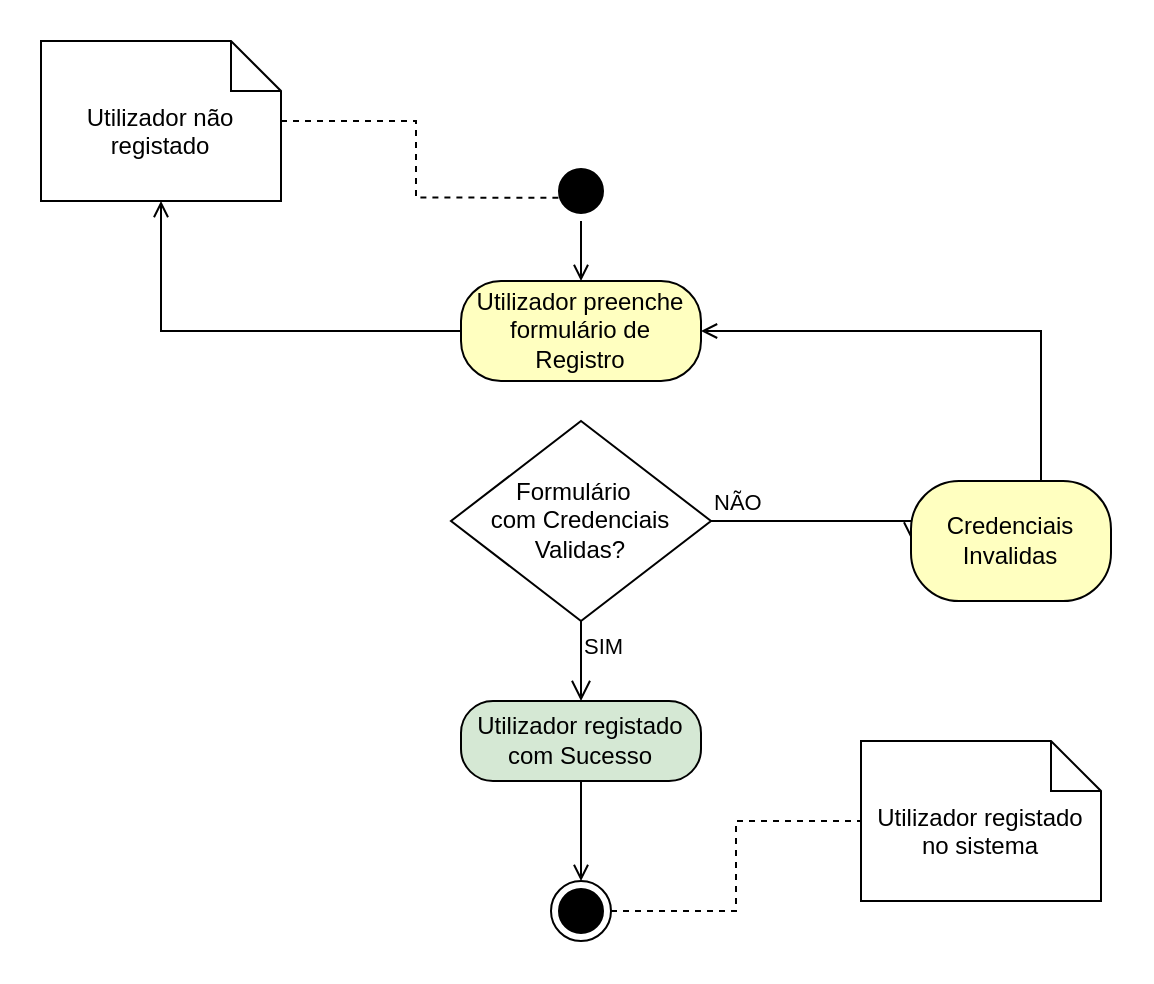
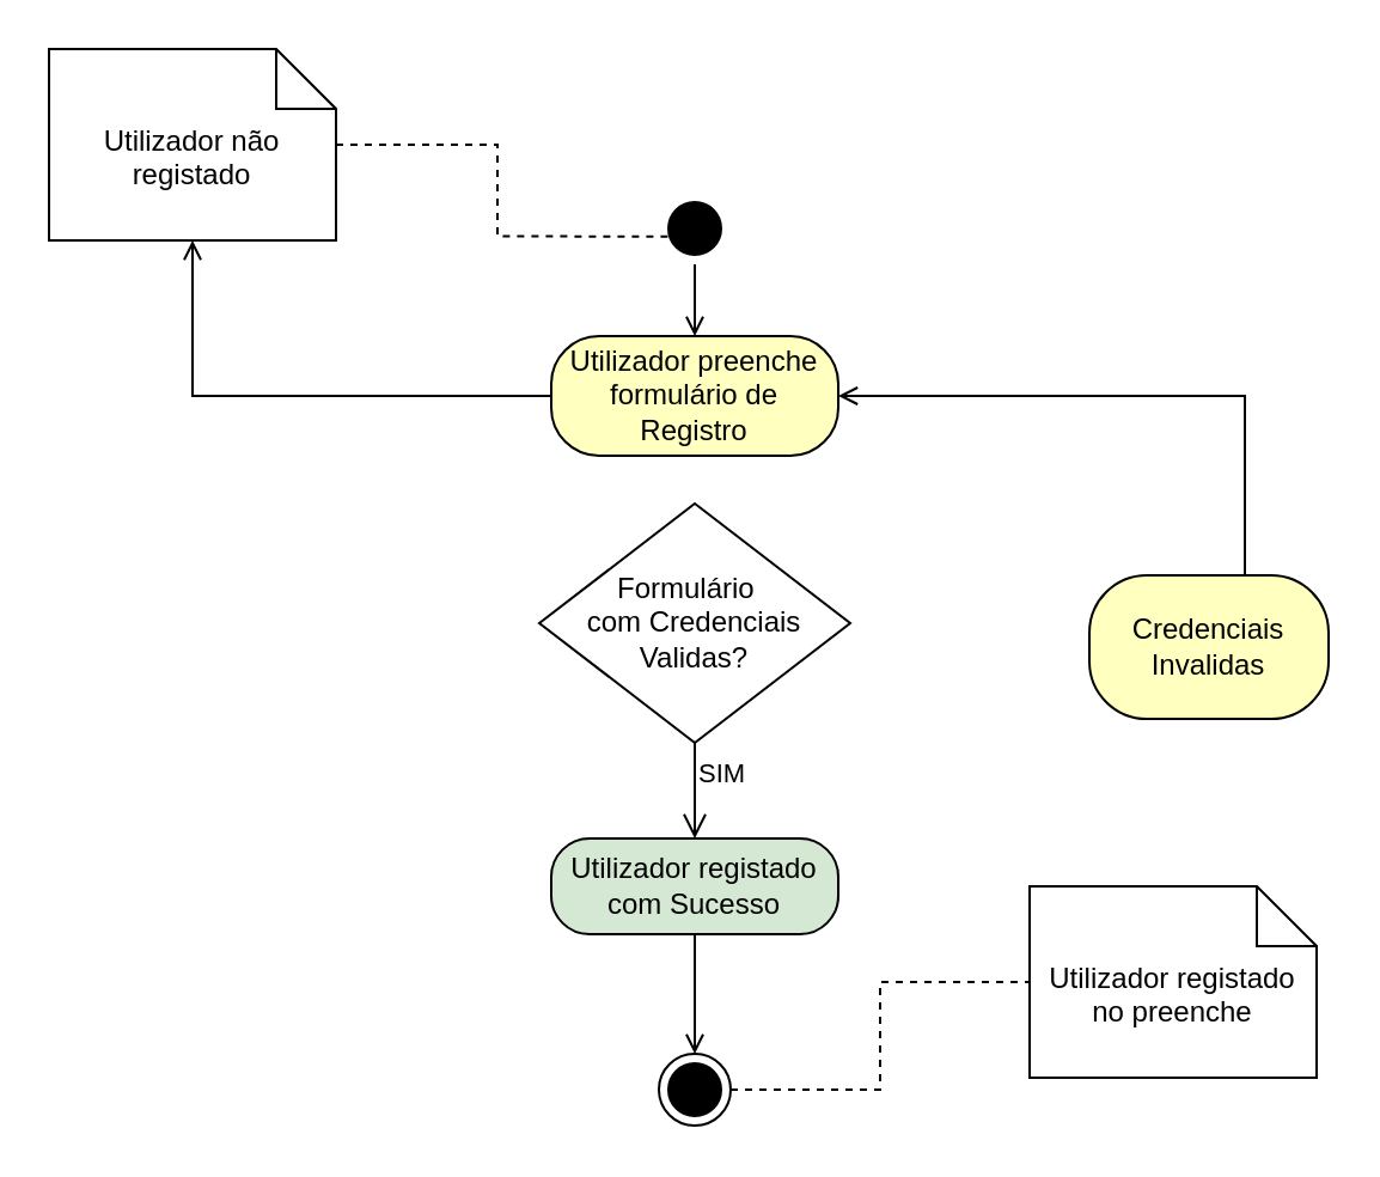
  <mxCell id="0" />
  <mxCell id="1" parent="0" />
  <mxCell id="2" value="Utilizador não registado" style="shape=note2;boundedLbl=1;whiteSpace=wrap;html=1;size=25;verticalAlign=top;align=center;" parent="1" vertex="1"><mxGeometry x="20" y="20" width="120" height="80" as="geometry" /></mxCell>
  <mxCell id="3" style="edgeStyle=orthogonalEdgeStyle;rounded=0;orthogonalLoop=1;jettySize=auto;html=1;entryX=0.206;entryY=0.611;entryDx=0;entryDy=0;entryPerimeter=0;dashed=1;endArrow=none;endFill=0;" parent="1" source="2" target="4" edge="1"><mxGeometry relative="1" as="geometry" /></mxCell>
  <mxCell id="4" value="" style="ellipse;shape=startState;fillColor=#000000;strokeColor=#000000;" parent="1" vertex="1"><mxGeometry x="275" y="80" width="30" height="30" as="geometry" /></mxCell>
  <mxCell id="5" style="edgeStyle=orthogonalEdgeStyle;rounded=0;orthogonalLoop=1;jettySize=auto;html=1;endArrow=open;endFill=0;" parent="1" source="6" target="2" edge="1"><mxGeometry relative="1" as="geometry" /></mxCell>
  <mxCell id="6" value="Utilizador preenche formulário de Registro" style="rounded=1;whiteSpace=wrap;html=1;arcSize=40;fontColor=#000000;fillColor=#ffffc0;strokeColor=#000000;" parent="1" vertex="1"><mxGeometry x="230" y="140" width="120" height="50" as="geometry" /></mxCell>
  <mxCell id="7" style="edgeStyle=orthogonalEdgeStyle;rounded=0;orthogonalLoop=1;jettySize=auto;html=1;exitX=0.5;exitY=1;exitDx=0;exitDy=0;entryX=0.5;entryY=0;entryDx=0;entryDy=0;endArrow=open;endFill=0;" parent="1" source="4" target="6" edge="1"><mxGeometry relative="1" as="geometry" /></mxCell>
  <mxCell id="8" value="Formulário&amp;nbsp;&amp;nbsp;&lt;br&gt;com Credenciais Validas?" style="rhombus;whiteSpace=wrap;html=1;fontColor=#000000;fillColor=#ffffff;strokeColor=#000000;" parent="1" vertex="1"><mxGeometry x="225" y="210" width="130" height="100" as="geometry" /></mxCell>
- <mxCell id="9" value="NÃO" style="edgeStyle=orthogonalEdgeStyle;html=1;align=left;verticalAlign=bottom;endArrow=open;endSize=8;strokeColor=#000000;rounded=0;entryX=0.01;entryY=0.512;entryDx=0;entryDy=0;entryPerimeter=0;" parent="1" source="8" target="12" edge="1"><mxGeometry x="-1" relative="1" as="geometry"><mxPoint x="440" y="250" as="targetPoint" /><Array as="points"><mxPoint x="456" y="260" /></Array></mxGeometry></mxCell>
  <mxCell id="10" value="SIM" style="edgeStyle=orthogonalEdgeStyle;html=1;align=left;verticalAlign=top;endArrow=open;endSize=8;strokeColor=#000000;rounded=0;exitX=0.5;exitY=1;exitDx=0;exitDy=0;" parent="1" edge="1" source="8"><mxGeometry x="-1" relative="1" as="geometry"><mxPoint x="290" y="350" as="targetPoint" /><mxPoint x="289.89" y="280" as="sourcePoint" /><Array as="points" /></mxGeometry></mxCell>
  <mxCell id="11" style="edgeStyle=orthogonalEdgeStyle;rounded=0;orthogonalLoop=1;jettySize=auto;html=1;entryX=1;entryY=0.5;entryDx=0;entryDy=0;endArrow=open;endFill=0;" parent="1" source="12" target="6" edge="1"><mxGeometry relative="1" as="geometry"><Array as="points"><mxPoint x="520" y="165" /></Array></mxGeometry></mxCell>
  <mxCell id="12" value="Credenciais Invalidas" style="rounded=1;whiteSpace=wrap;html=1;arcSize=40;fontColor=#000000;fillColor=#ffffc0;strokeColor=#000000;" parent="1" vertex="1"><mxGeometry x="455" y="240" width="100" height="60" as="geometry" /></mxCell>
  <mxCell id="13" style="edgeStyle=orthogonalEdgeStyle;rounded=0;orthogonalLoop=1;jettySize=auto;html=1;entryX=0.5;entryY=0;entryDx=0;entryDy=0;endArrow=open;endFill=0;" parent="1" source="14" edge="1"><mxGeometry relative="1" as="geometry"><mxPoint x="290" y="440" as="targetPoint" /></mxGeometry></mxCell>
  <mxCell id="14" value="Utilizador registado com Sucesso" style="rounded=1;whiteSpace=wrap;html=1;arcSize=40;fontColor=#000000;fillColor=#d5e8d4;strokeColor=#000000;" parent="1" vertex="1"><mxGeometry x="230" y="350" width="120" height="40" as="geometry" /></mxCell>
  <mxCell id="15" value="" style="ellipse;html=1;shape=endState;fillColor=#000000;strokeColor=#000000;" parent="1" vertex="1"><mxGeometry x="275" y="440" width="30" height="30" as="geometry" /></mxCell>
- <mxCell id="16" value="Utilizador&amp;nbsp;registado no sistema" style="shape=note2;boundedLbl=1;whiteSpace=wrap;html=1;size=25;verticalAlign=top;align=center;" parent="1" vertex="1"><mxGeometry x="430" y="370" width="120" height="80" as="geometry" /></mxCell>
+ <mxCell id="16" value="Utilizador&amp;nbsp;registado no preenche" style="shape=note2;boundedLbl=1;whiteSpace=wrap;html=1;size=25;verticalAlign=top;align=center;" parent="1" vertex="1"><mxGeometry x="430" y="370" width="120" height="80" as="geometry" /></mxCell>
  <mxCell id="17" style="edgeStyle=orthogonalEdgeStyle;rounded=0;orthogonalLoop=1;jettySize=auto;html=1;entryX=0;entryY=0.5;entryDx=0;entryDy=0;entryPerimeter=0;endArrow=none;endFill=0;dashed=1;" parent="1" source="15" target="16" edge="1"><mxGeometry relative="1" as="geometry" /></mxCell>
